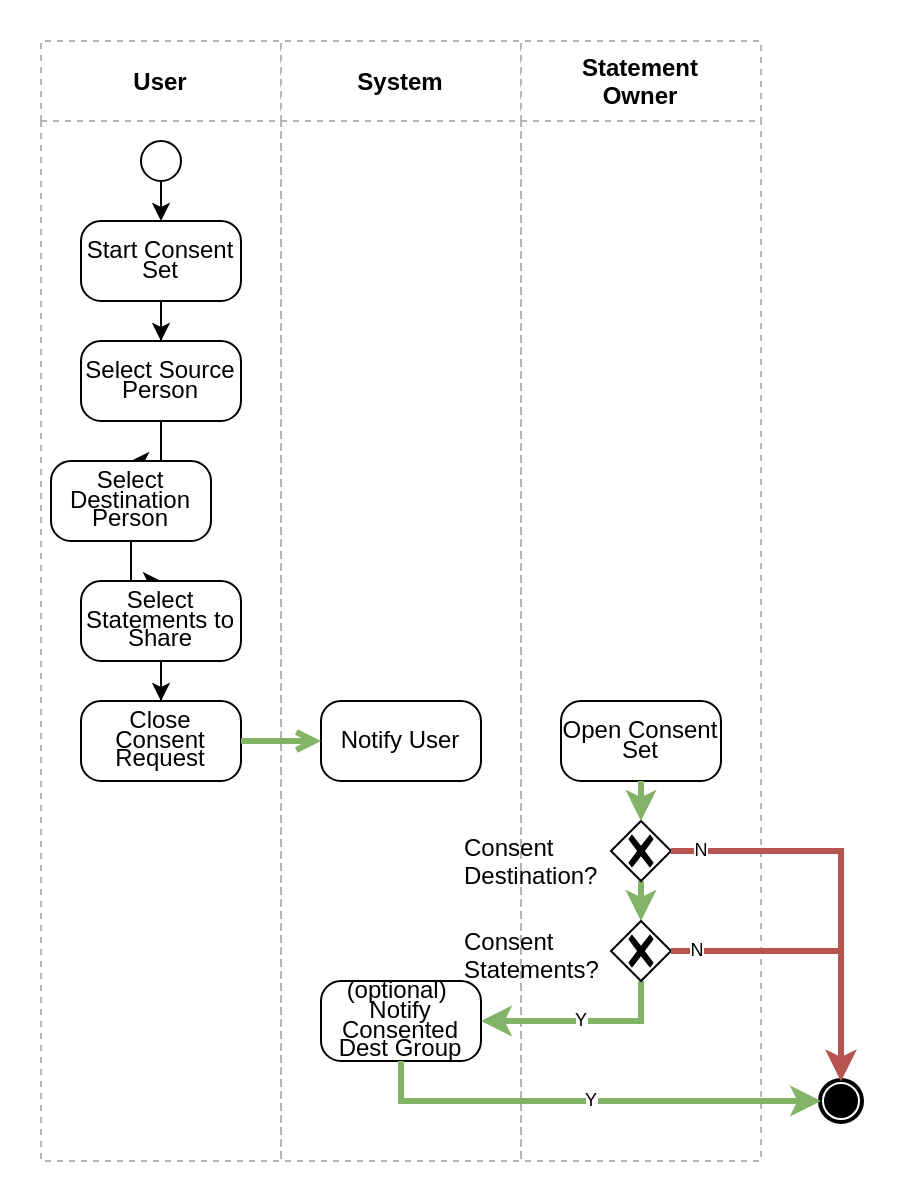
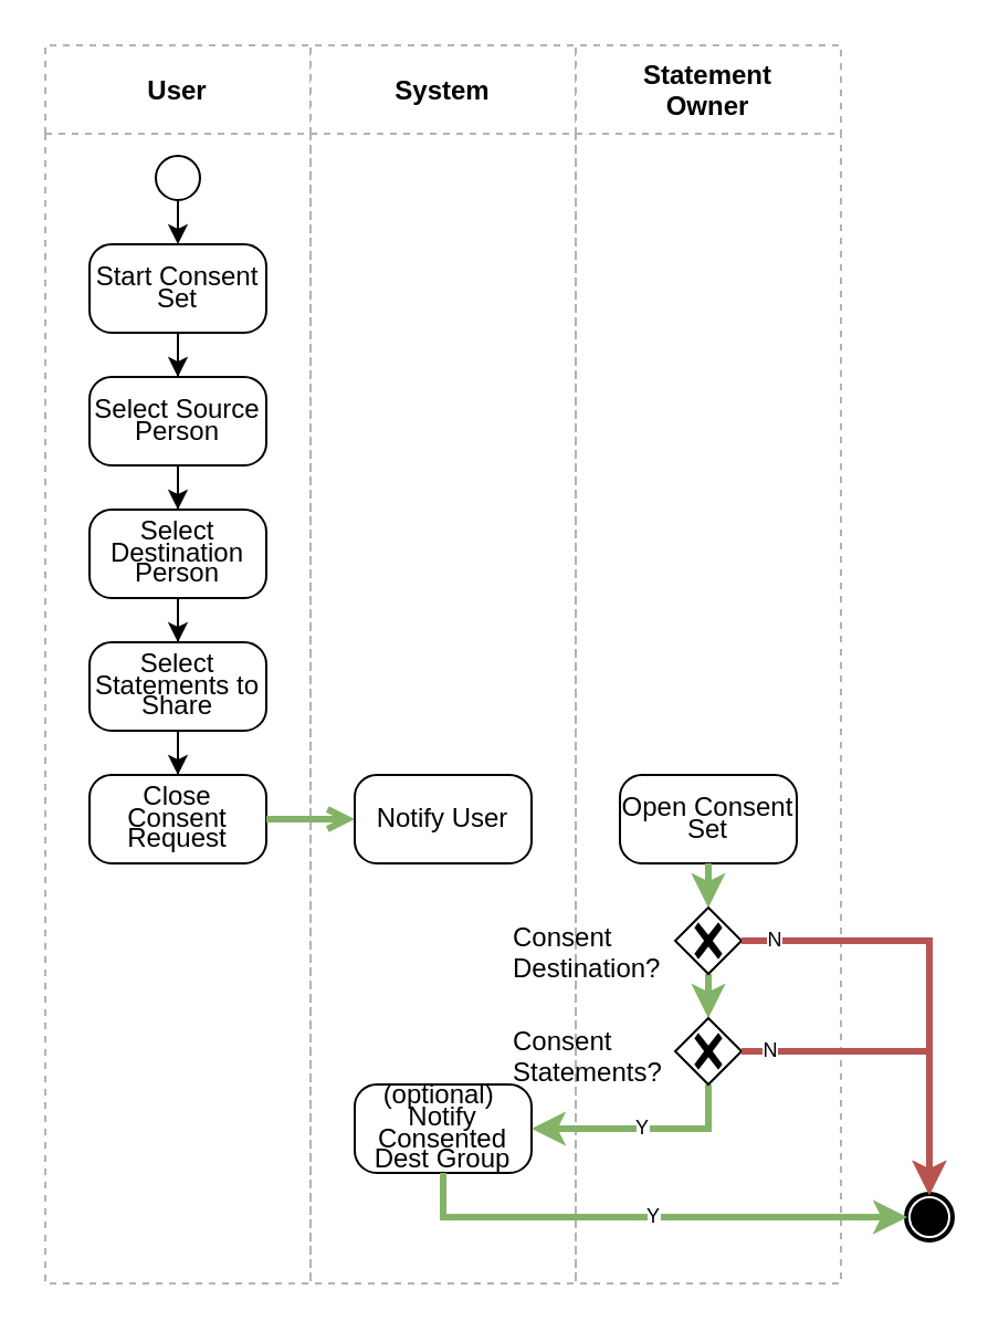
  <mxCell id="0" />
  <mxCell id="1" parent="0" />
  <mxCell id="2" value="User" style="swimlane;fontSize=12;strokeColor=#B3B3B3;dashed=1;collapsible=0;startSize=40;" vertex="1" parent="1"><mxGeometry x="20" y="20" width="120" height="560" as="geometry"><mxRectangle x="40" y="90" width="160" height="23" as="alternateBounds" /></mxGeometry></mxCell>
  <mxCell id="3" style="edgeStyle=orthogonalEdgeStyle;rounded=0;orthogonalLoop=1;jettySize=auto;html=1;entryX=0.5;entryY=0;entryDx=0;entryDy=0;entryPerimeter=0;" edge="1" parent="2" source="4" target="6"><mxGeometry relative="1" as="geometry" /></mxCell>
  <mxCell id="4" value="&lt;p style=&quot;line-height: 0.8;&quot;&gt;Select Source Person&lt;/p&gt;" style="points=[[0.25,0,0],[0.5,0,0],[0.75,0,0],[1,0.25,0],[1,0.5,0],[1,0.75,0],[0.75,1,0],[0.5,1,0],[0.25,1,0],[0,0.75,0],[0,0.5,0],[0,0.25,0]];shape=mxgraph.bpmn.task;whiteSpace=wrap;rectStyle=rounded;size=10;taskMarker=abstract;fontFamily=Helvetica;fontSize=12;fontColor=default;align=center;strokeColor=default;fillColor=default;html=1;" vertex="1" parent="2"><mxGeometry x="20" y="150" width="80" height="40" as="geometry" /></mxCell>
  <mxCell id="5" style="edgeStyle=orthogonalEdgeStyle;rounded=0;orthogonalLoop=1;jettySize=auto;html=1;entryX=0.5;entryY=0;entryDx=0;entryDy=0;entryPerimeter=0;" edge="1" parent="2" source="6" target="8"><mxGeometry relative="1" as="geometry" /></mxCell>
- <mxCell id="6" value="&lt;p style=&quot;line-height: 0.8;&quot;&gt;Select Destination&lt;br&gt;Person&lt;/p&gt;" style="points=[[0.25,0,0],[0.5,0,0],[0.75,0,0],[1,0.25,0],[1,0.5,0],[1,0.75,0],[0.75,1,0],[0.5,1,0],[0.25,1,0],[0,0.75,0],[0,0.5,0],[0,0.25,0]];shape=mxgraph.bpmn.task;whiteSpace=wrap;rectStyle=rounded;size=10;taskMarker=abstract;fontFamily=Helvetica;fontSize=12;fontColor=default;align=center;strokeColor=default;fillColor=default;html=1;" vertex="1" parent="2"><mxGeometry x="5" y="210" width="80" height="40" as="geometry" /></mxCell>
+ <mxCell id="6" value="&lt;p style=&quot;line-height: 0.8;&quot;&gt;Select Destination&lt;br&gt;Person&lt;/p&gt;" style="points=[[0.25,0,0],[0.5,0,0],[0.75,0,0],[1,0.25,0],[1,0.5,0],[1,0.75,0],[0.75,1,0],[0.5,1,0],[0.25,1,0],[0,0.75,0],[0,0.5,0],[0,0.25,0]];shape=mxgraph.bpmn.task;whiteSpace=wrap;rectStyle=rounded;size=10;taskMarker=abstract;fontFamily=Helvetica;fontSize=12;fontColor=default;align=center;strokeColor=default;fillColor=default;html=1;" vertex="1" parent="2"><mxGeometry x="20" y="210" width="80" height="40" as="geometry" /></mxCell>
  <mxCell id="7" style="edgeStyle=orthogonalEdgeStyle;rounded=0;orthogonalLoop=1;jettySize=auto;html=1;entryX=0.5;entryY=0;entryDx=0;entryDy=0;entryPerimeter=0;" edge="1" parent="2" source="8" target="9"><mxGeometry relative="1" as="geometry" /></mxCell>
  <mxCell id="8" value="&lt;p style=&quot;line-height: 0.8;&quot;&gt;Select Statements to Share&lt;/p&gt;" style="points=[[0.25,0,0],[0.5,0,0],[0.75,0,0],[1,0.25,0],[1,0.5,0],[1,0.75,0],[0.75,1,0],[0.5,1,0],[0.25,1,0],[0,0.75,0],[0,0.5,0],[0,0.25,0]];shape=mxgraph.bpmn.task;whiteSpace=wrap;rectStyle=rounded;size=10;taskMarker=abstract;fontFamily=Helvetica;fontSize=12;fontColor=default;align=center;strokeColor=default;fillColor=default;html=1;" vertex="1" parent="2"><mxGeometry x="20" y="270" width="80" height="40" as="geometry" /></mxCell>
  <mxCell id="9" value="&lt;p style=&quot;line-height: 0.8;&quot;&gt;Close Consent&lt;br&gt;Request&lt;/p&gt;" style="points=[[0.25,0,0],[0.5,0,0],[0.75,0,0],[1,0.25,0],[1,0.5,0],[1,0.75,0],[0.75,1,0],[0.5,1,0],[0.25,1,0],[0,0.75,0],[0,0.5,0],[0,0.25,0]];shape=mxgraph.bpmn.task;whiteSpace=wrap;rectStyle=rounded;size=10;taskMarker=abstract;fontFamily=Helvetica;fontSize=12;fontColor=default;align=center;strokeColor=default;fillColor=default;html=1;" vertex="1" parent="2"><mxGeometry x="20" y="330" width="80" height="40" as="geometry" /></mxCell>
  <mxCell id="10" style="edgeStyle=orthogonalEdgeStyle;rounded=0;orthogonalLoop=1;jettySize=auto;html=1;entryX=0.5;entryY=0;entryDx=0;entryDy=0;entryPerimeter=0;startArrow=none;" edge="1" parent="1" source="23" target="4"><mxGeometry relative="1" as="geometry" /></mxCell>
  <mxCell id="11" value="" style="points=[[0.145,0.145,0],[0.5,0,0],[0.855,0.145,0],[1,0.5,0],[0.855,0.855,0],[0.5,1,0],[0.145,0.855,0],[0,0.5,0]];shape=mxgraph.bpmn.event;html=1;verticalLabelPosition=bottom;labelBackgroundColor=#ffffff;verticalAlign=top;align=center;perimeter=ellipsePerimeter;outlineConnect=0;aspect=fixed;outline=standard;symbol=general;fontSize=9;" vertex="1" parent="1"><mxGeometry x="70" y="70" width="20" height="20" as="geometry" /></mxCell>
  <mxCell id="12" value="System" style="swimlane;fontSize=12;strokeColor=#B3B3B3;dashed=1;collapsible=0;startSize=40;" vertex="1" parent="1"><mxGeometry x="140" y="20" width="120" height="560" as="geometry"><mxRectangle x="40" y="90" width="160" height="23" as="alternateBounds" /></mxGeometry></mxCell>
  <mxCell id="13" value="&lt;p style=&quot;line-height: 0.8;&quot;&gt;Notify User&lt;/p&gt;" style="points=[[0.25,0,0],[0.5,0,0],[0.75,0,0],[1,0.25,0],[1,0.5,0],[1,0.75,0],[0.75,1,0],[0.5,1,0],[0.25,1,0],[0,0.75,0],[0,0.5,0],[0,0.25,0]];shape=mxgraph.bpmn.task;whiteSpace=wrap;rectStyle=rounded;size=10;taskMarker=abstract;fontFamily=Helvetica;fontSize=12;fontColor=default;align=center;strokeColor=default;fillColor=default;html=1;" vertex="1" parent="12"><mxGeometry x="20" y="330" width="80" height="40" as="geometry" /></mxCell>
  <mxCell id="14" value="Statement&#10;Owner" style="swimlane;fontSize=12;strokeColor=#B3B3B3;dashed=1;collapsible=0;startSize=40;" vertex="1" parent="1"><mxGeometry x="260" y="20" width="120" height="560" as="geometry"><mxRectangle x="40" y="90" width="160" height="23" as="alternateBounds" /></mxGeometry></mxCell>
  <mxCell id="15" value="&lt;p style=&quot;line-height: 0.8;&quot;&gt;Open Consent Set&lt;/p&gt;" style="points=[[0.25,0,0],[0.5,0,0],[0.75,0,0],[1,0.25,0],[1,0.5,0],[1,0.75,0],[0.75,1,0],[0.5,1,0],[0.25,1,0],[0,0.75,0],[0,0.5,0],[0,0.25,0]];shape=mxgraph.bpmn.task;whiteSpace=wrap;rectStyle=rounded;size=10;taskMarker=abstract;fontFamily=Helvetica;fontSize=12;fontColor=default;align=center;strokeColor=default;fillColor=default;html=1;" vertex="1" parent="14"><mxGeometry x="20" y="330" width="80" height="40" as="geometry" /></mxCell>
  <mxCell id="16" value="&lt;p style=&quot;line-height: 0.8;&quot;&gt;(optional)&amp;nbsp;&lt;br&gt;&lt;span style=&quot;background-color: initial;&quot;&gt;Notify Consented Dest Group&lt;/span&gt;&lt;br&gt;&lt;/p&gt;" style="points=[[0.25,0,0],[0.5,0,0],[0.75,0,0],[1,0.25,0],[1,0.5,0],[1,0.75,0],[0.75,1,0],[0.5,1,0],[0.25,1,0],[0,0.75,0],[0,0.5,0],[0,0.25,0]];shape=mxgraph.bpmn.task;whiteSpace=wrap;rectStyle=rounded;size=10;taskMarker=abstract;fontFamily=Helvetica;fontSize=12;fontColor=default;align=center;strokeColor=default;fillColor=default;html=1;" vertex="1" parent="14"><mxGeometry x="-100" y="470" width="80" height="40" as="geometry" /></mxCell>
  <mxCell id="17" style="edgeStyle=none;rounded=0;orthogonalLoop=1;jettySize=auto;html=1;entryX=0.5;entryY=0;entryDx=0;entryDy=0;entryPerimeter=0;fontSize=9;strokeColor=#82b366;fillColor=#d5e8d4;strokeWidth=3;" edge="1" parent="14" source="18" target="21"><mxGeometry relative="1" as="geometry" /></mxCell>
  <mxCell id="18" value="" style="points=[[0.25,0.25,0],[0.5,0,0],[0.75,0.25,0],[1,0.5,0],[0.75,0.75,0],[0.5,1,0],[0.25,0.75,0],[0,0.5,0]];shape=mxgraph.bpmn.gateway2;html=1;verticalLabelPosition=bottom;labelBackgroundColor=#ffffff;verticalAlign=top;align=center;perimeter=rhombusPerimeter;outlineConnect=0;outline=none;symbol=none;gwType=exclusive;fontFamily=Helvetica;fontSize=12;fontColor=default;strokeColor=default;fillColor=default;spacing=4;spacingLeft=108;spacingBottom=3;spacingTop=-49;" vertex="1" parent="14"><mxGeometry x="45" y="390" width="30" height="30" as="geometry" /></mxCell>
  <mxCell id="19" style="rounded=0;orthogonalLoop=1;jettySize=auto;html=1;entryX=0.5;entryY=0;entryDx=0;entryDy=0;entryPerimeter=0;exitX=0.5;exitY=1;exitDx=0;exitDy=0;exitPerimeter=0;fontSize=9;strokeColor=#82b366;fillColor=#d5e8d4;strokeWidth=3;" edge="1" parent="14" source="15" target="18"><mxGeometry relative="1" as="geometry"><mxPoint x="50" y="370" as="sourcePoint" /><mxPoint x="30" y="360" as="targetPoint" /></mxGeometry></mxCell>
  <mxCell id="20" value="Y" style="edgeStyle=orthogonalEdgeStyle;rounded=0;orthogonalLoop=1;jettySize=auto;html=1;entryX=1;entryY=0.5;entryDx=0;entryDy=0;entryPerimeter=0;fontSize=9;strokeColor=#82b366;fillColor=#d5e8d4;strokeWidth=3;" edge="1" parent="14" source="21" target="16"><mxGeometry relative="1" as="geometry"><Array as="points"><mxPoint x="60" y="490" /></Array></mxGeometry></mxCell>
  <mxCell id="21" value="" style="points=[[0.25,0.25,0],[0.5,0,0],[0.75,0.25,0],[1,0.5,0],[0.75,0.75,0],[0.5,1,0],[0.25,0.75,0],[0,0.5,0]];shape=mxgraph.bpmn.gateway2;html=1;verticalLabelPosition=bottom;labelBackgroundColor=#ffffff;verticalAlign=top;align=center;perimeter=rhombusPerimeter;outlineConnect=0;outline=none;symbol=none;gwType=exclusive;fontFamily=Helvetica;fontSize=12;fontColor=default;strokeColor=default;fillColor=default;spacing=4;spacingLeft=108;spacingBottom=3;spacingTop=-49;" vertex="1" parent="14"><mxGeometry x="45" y="440" width="30" height="30" as="geometry" /></mxCell>
  <mxCell id="22" style="edgeStyle=orthogonalEdgeStyle;rounded=0;orthogonalLoop=1;jettySize=auto;html=1;entryX=0;entryY=0.5;entryDx=0;entryDy=0;entryPerimeter=0;fontSize=9;strokeColor=#82b366;fillColor=#d5e8d4;strokeWidth=3;endArrow=open;" edge="1" parent="1" source="9" target="13"><mxGeometry relative="1" as="geometry" /></mxCell>
  <mxCell id="23" value="&lt;p style=&quot;line-height: 0.8;&quot;&gt;Start Consent Set&lt;/p&gt;" style="points=[[0.25,0,0],[0.5,0,0],[0.75,0,0],[1,0.25,0],[1,0.5,0],[1,0.75,0],[0.75,1,0],[0.5,1,0],[0.25,1,0],[0,0.75,0],[0,0.5,0],[0,0.25,0]];shape=mxgraph.bpmn.task;whiteSpace=wrap;rectStyle=rounded;size=10;taskMarker=abstract;fontFamily=Helvetica;fontSize=12;fontColor=default;align=center;strokeColor=default;fillColor=default;html=1;" vertex="1" parent="1"><mxGeometry x="40" y="110" width="80" height="40" as="geometry" /></mxCell>
  <mxCell id="24" style="edgeStyle=orthogonalEdgeStyle;rounded=0;orthogonalLoop=1;jettySize=auto;html=1;entryX=0.5;entryY=0;entryDx=0;entryDy=0;entryPerimeter=0;startArrow=none;" edge="1" parent="1"><mxGeometry relative="1" as="geometry"><mxPoint x="80" y="90" as="sourcePoint" /><mxPoint x="80" y="110" as="targetPoint" /></mxGeometry></mxCell>
  <mxCell id="25" value="Consent&lt;br&gt;Destination?" style="text;html=1;strokeColor=none;fillColor=none;align=left;verticalAlign=top;whiteSpace=wrap;rounded=0;" vertex="1" parent="1"><mxGeometry x="230" y="410" width="60" height="30" as="geometry" /></mxCell>
  <mxCell id="26" value="Consent&lt;br&gt;Statements?" style="text;html=1;strokeColor=none;fillColor=none;align=left;verticalAlign=top;whiteSpace=wrap;rounded=0;" vertex="1" parent="1"><mxGeometry x="230" y="457" width="60" height="30" as="geometry" /></mxCell>
  <mxCell id="27" value="" style="points=[[0.145,0.145,0],[0.5,0,0],[0.855,0.145,0],[1,0.5,0],[0.855,0.855,0],[0.5,1,0],[0.145,0.855,0],[0,0.5,0]];shape=mxgraph.bpmn.event;html=1;verticalLabelPosition=bottom;labelBackgroundColor=#ffffff;verticalAlign=top;align=center;perimeter=ellipsePerimeter;outlineConnect=0;aspect=fixed;outline=end;symbol=terminate;fontSize=9;" vertex="1" parent="1"><mxGeometry x="410" y="540" width="20" height="20" as="geometry" /></mxCell>
  <mxCell id="28" value="N" style="edgeStyle=orthogonalEdgeStyle;rounded=0;orthogonalLoop=1;jettySize=auto;html=1;fontSize=9;strokeColor=#b85450;fillColor=#f8cecc;strokeWidth=3;" edge="1" parent="1" source="18" target="27"><mxGeometry x="-0.849" relative="1" as="geometry"><mxPoint as="offset" /></mxGeometry></mxCell>
  <mxCell id="29" value="N" style="edgeStyle=orthogonalEdgeStyle;rounded=0;orthogonalLoop=1;jettySize=auto;html=1;entryX=0.5;entryY=0;entryDx=0;entryDy=0;entryPerimeter=0;fontSize=9;strokeColor=#b85450;fillColor=#f8cecc;strokeWidth=3;" edge="1" parent="1" source="21" target="27"><mxGeometry x="-0.821" relative="1" as="geometry"><mxPoint as="offset" /></mxGeometry></mxCell>
  <mxCell id="30" value="Y" style="edgeStyle=orthogonalEdgeStyle;rounded=0;orthogonalLoop=1;jettySize=auto;html=1;entryX=0;entryY=0.5;entryDx=0;entryDy=0;entryPerimeter=0;fontSize=9;strokeColor=#82b366;fillColor=#d5e8d4;strokeWidth=3;exitX=0.5;exitY=1;exitDx=0;exitDy=0;exitPerimeter=0;" edge="1" parent="1" source="16" target="27"><mxGeometry relative="1" as="geometry"><mxPoint x="330" y="500" as="sourcePoint" /><mxPoint x="210" y="540" as="targetPoint" /></mxGeometry></mxCell>
